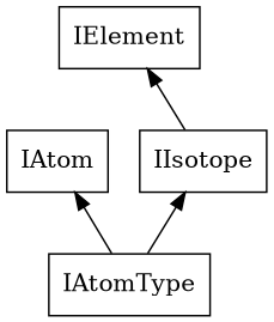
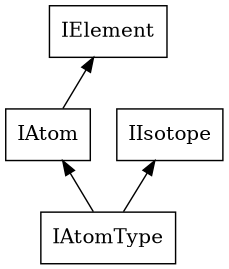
  digraph {
    rankdir=BT
    node [shape=box]
    n1 [label=IAtom]
    n2 [label=IAtomType]
    n3 [label=IIsotope]
    n4 [label=IElement]
    n2 -> n1
    n2 -> n3
-   n3 -> n4
+   n1 -> n4
  }
